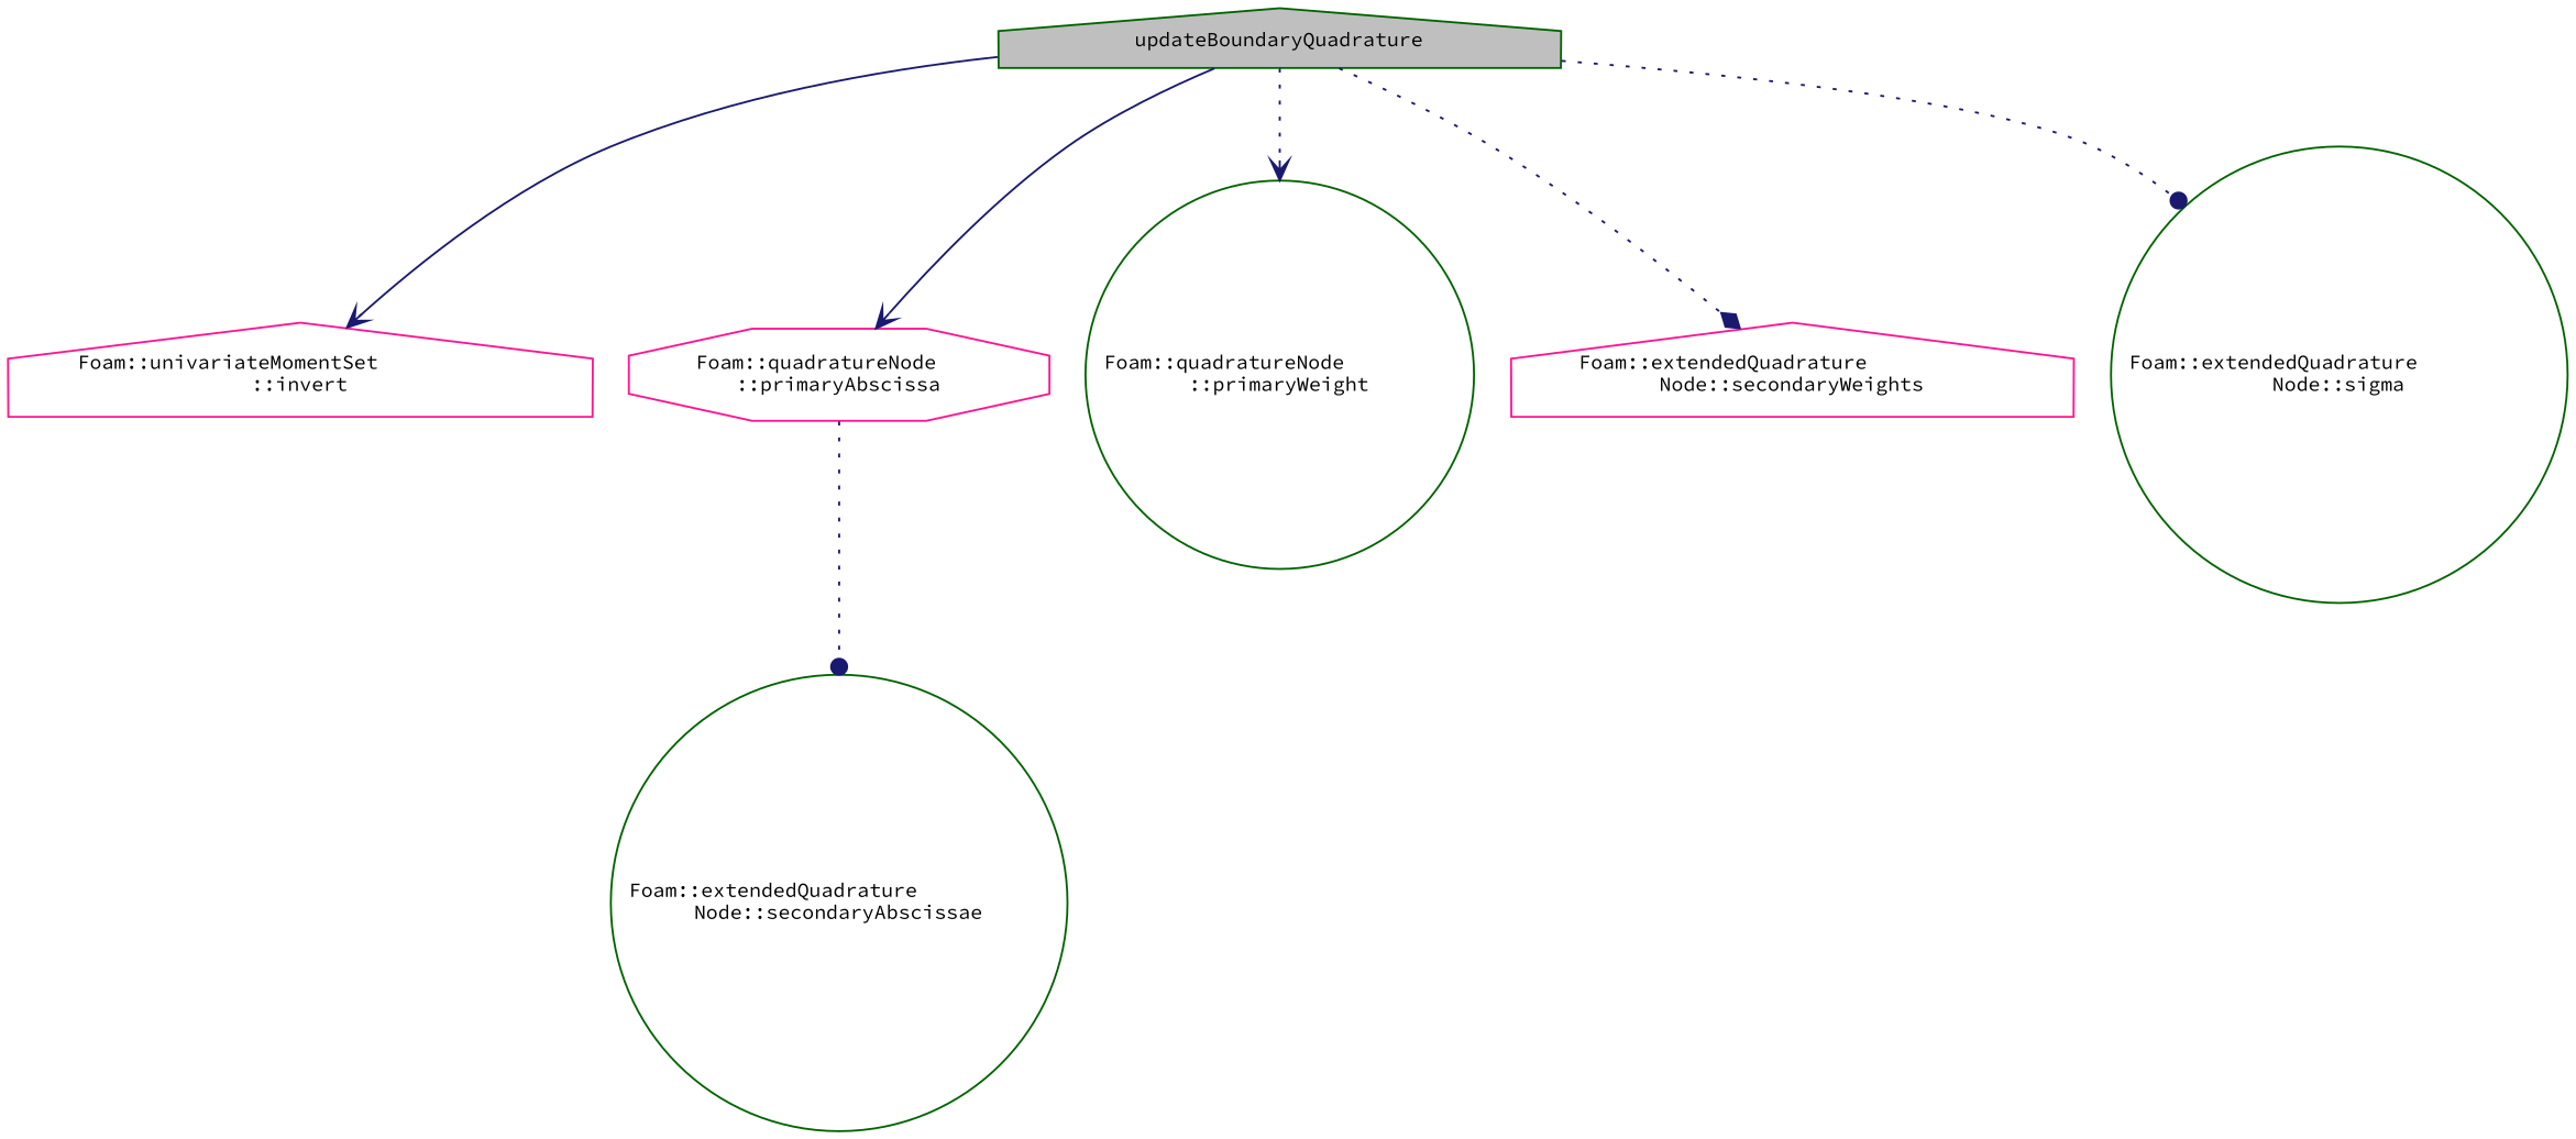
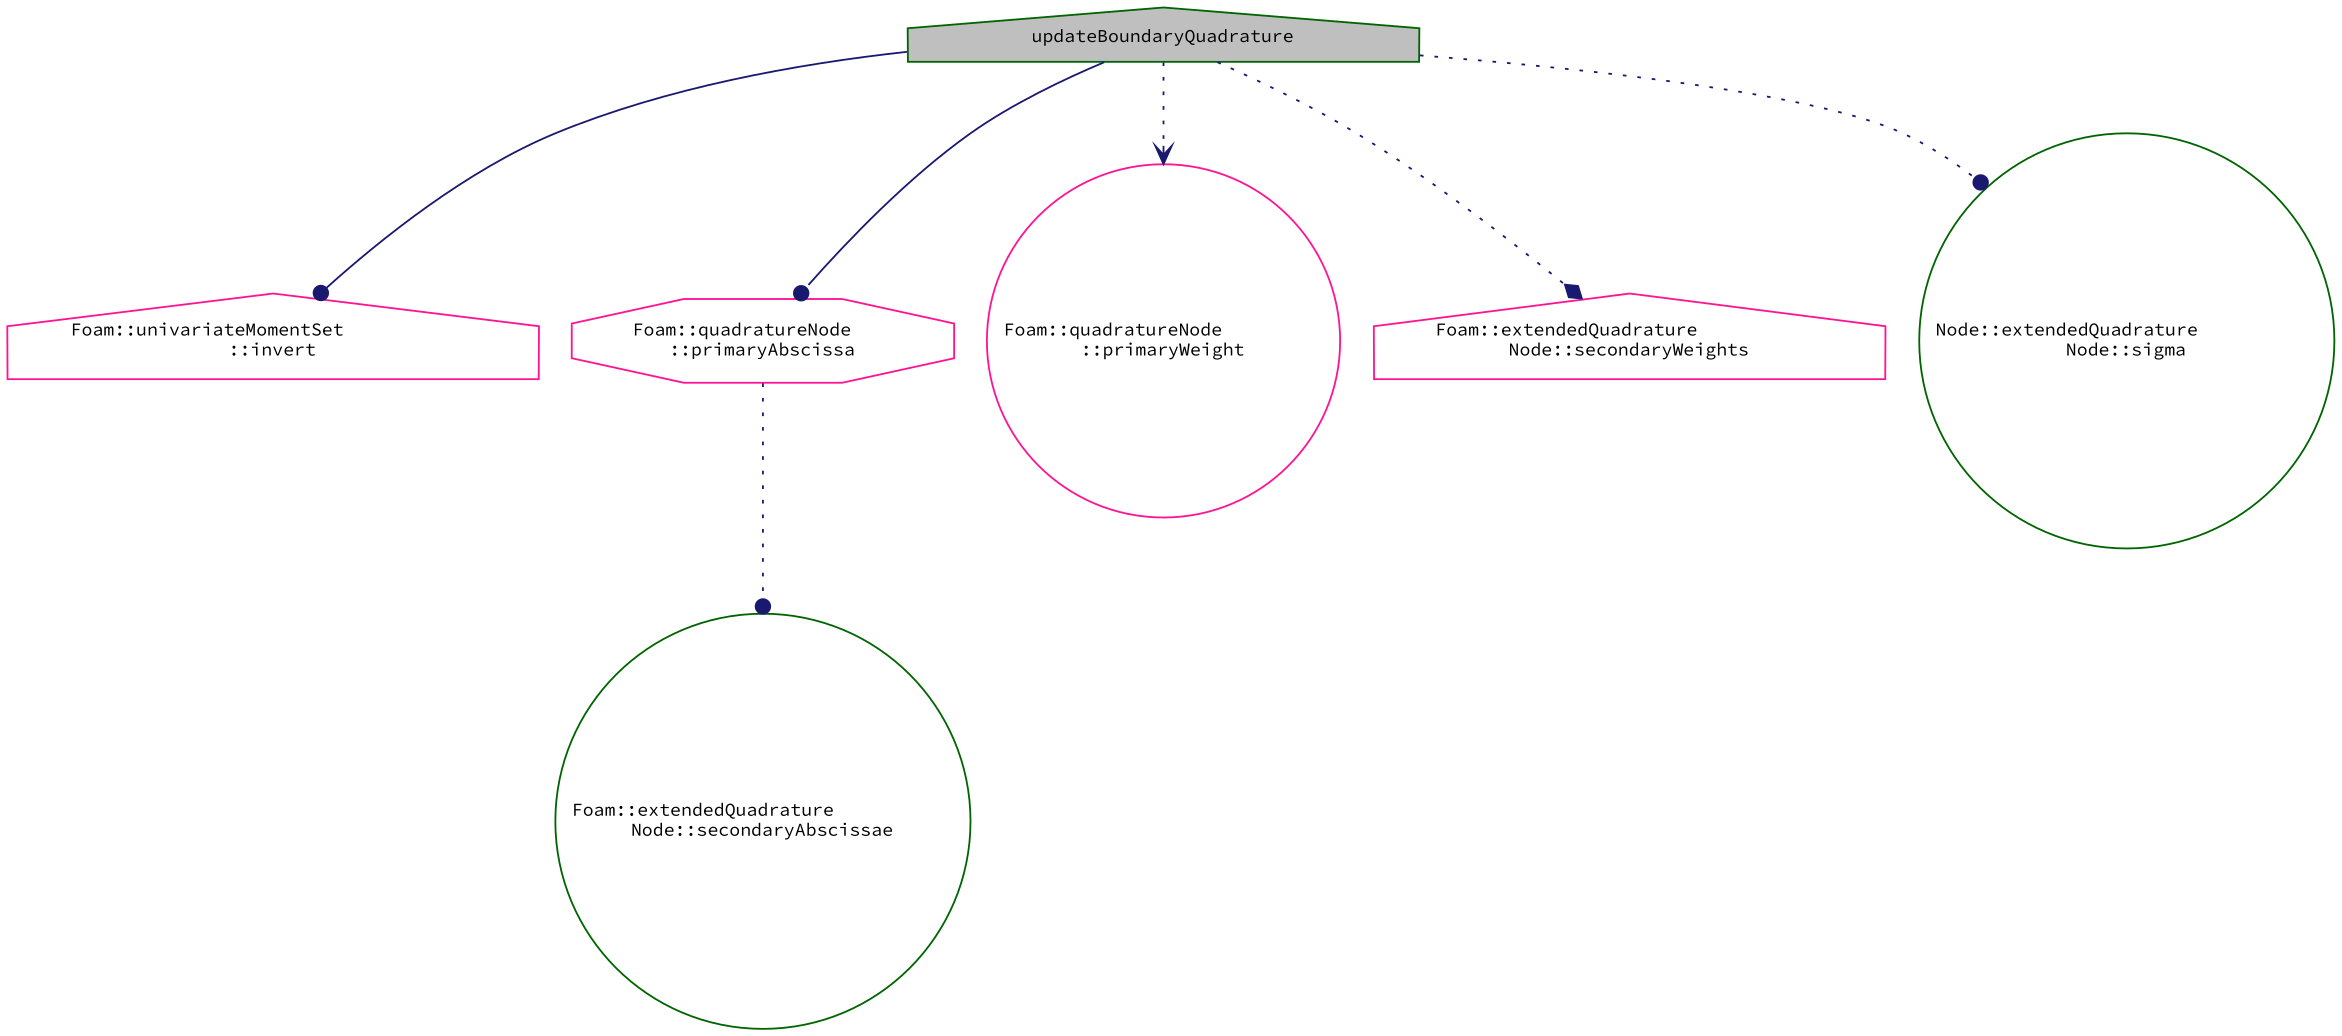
  digraph {
    fontname="Source Code Pro"
    rankdir=TB
    node [color=darkgreen fontname="Source Code Pro" fontsize=10 shape=house]
    edge [arrowhead=dot color=midnightblue fontname="Source Code Pro" fontsize=10 labelfontname=Helvetica labelfontsize=10 style=dotted]
    n1 [fillcolor=grey75 fontcolor=black height=0.2 label=updateBoundaryQuadrature style=filled width=0.4]
    n2 [color=deeppink height=0.2 label="Foam::univariateMomentSet\l::invert" width=0.4]
    n3 [color=deeppink height=0.2 label="Foam::quadratureNode\l::primaryAbscissa" shape=octagon width=0.4]
-   n4 [height=0.2 label="Foam::quadratureNode\l::primaryWeight" shape=circle width=0.4]
+   n4 [color=deeppink height=0.2 label="Foam::quadratureNode\l::primaryWeight" shape=circle width=0.4]
    n5 [color=deeppink height=0.2 label="Foam::extendedQuadrature\lNode::secondaryWeights" width=0.4]
-   n6 [height=0.2 label="Foam::extendedQuadrature\lNode::sigma" shape=circle width=0.4]
+   n6 [height=0.2 label="Node::extendedQuadrature\lNode::sigma" shape=circle width=0.4]
    n7 [height=0.2 label="Foam::extendedQuadrature\lNode::secondaryAbscissae" shape=circle width=0.4]
-   n1 -> n2 [arrowhead=vee style=solid]
-   n1 -> n3 [arrowhead=vee style=solid]
+   n1 -> n2 [style=solid]
+   n1 -> n3 [style=solid]
    n1 -> n4 [arrowhead=vee]
    n1 -> n5 [arrowhead=diamond]
    n1 -> n6
    n3 -> n7
  }
